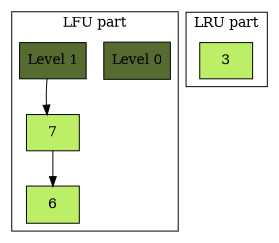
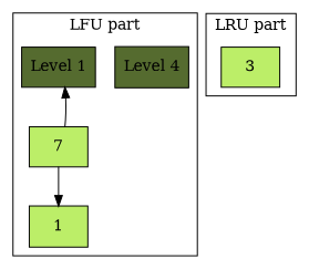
  digraph {
    node [fillcolor=darkolivegreen2 shape=record style=filled]
-   n1 [fillcolor=darkolivegreen label="Level 0"]
+   n1 [fillcolor=darkolivegreen label="Level 4"]
    n2 [fillcolor=darkolivegreen label="Level 1"]
    n3 [label=" 7 "]
-   n4 [label=" 6 "]
+   n4 [label=1]
    n5 [label=3]
    subgraph cluster_1 {
      label="LFU part"
      n1
      n2
      n3
      n4
    }
    subgraph cluster_2 {
      label="LRU part"
      n5
    }
-   n2 -> n3
+   n3 -> n2
    n3 -> n4
  }
